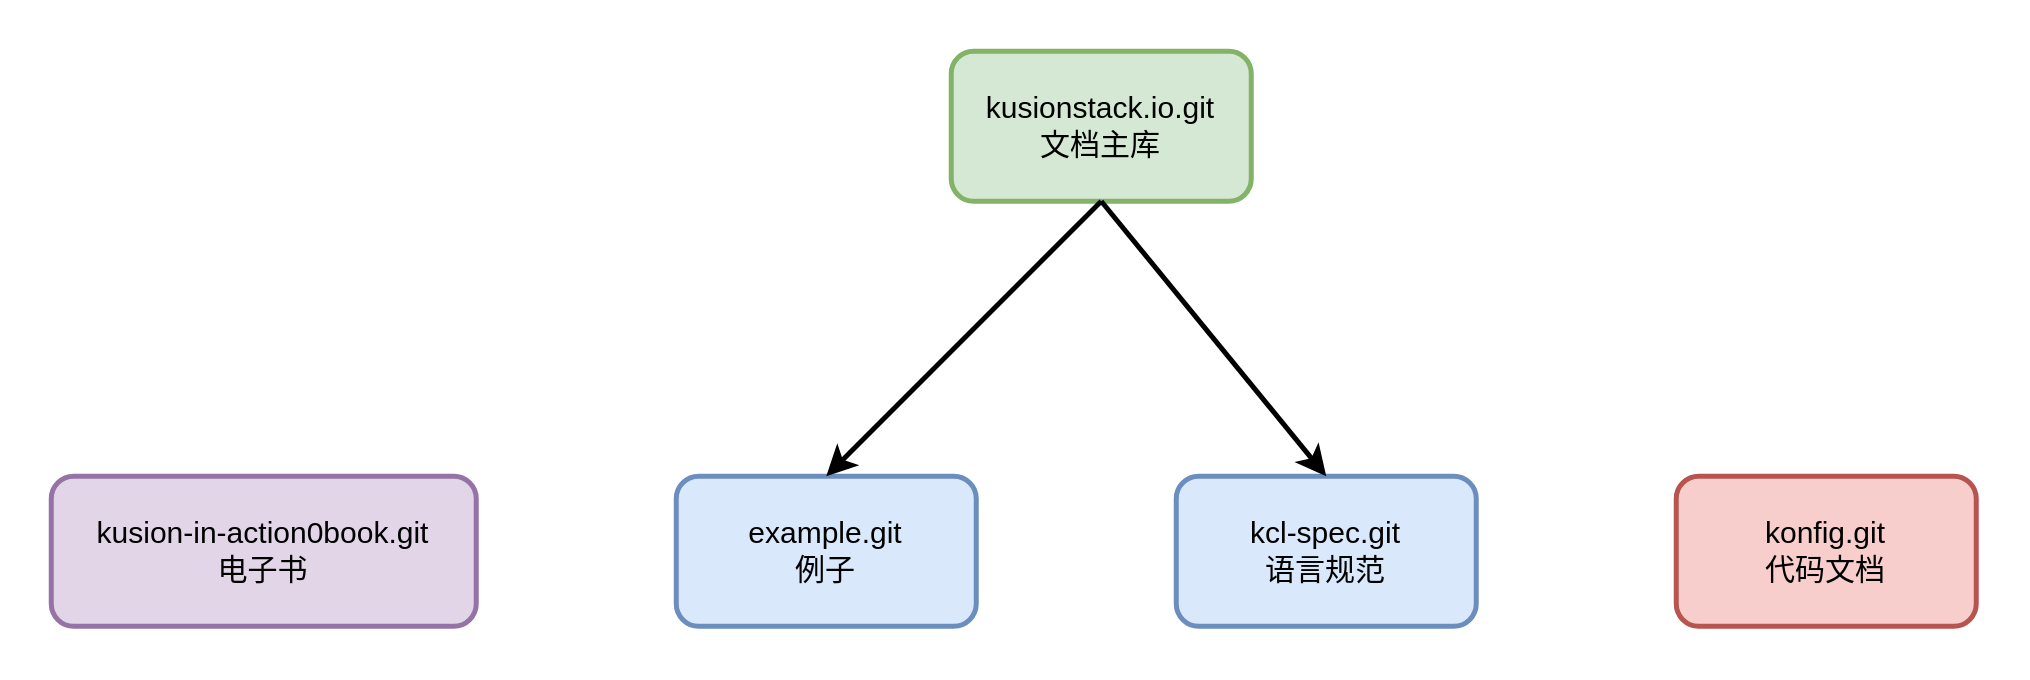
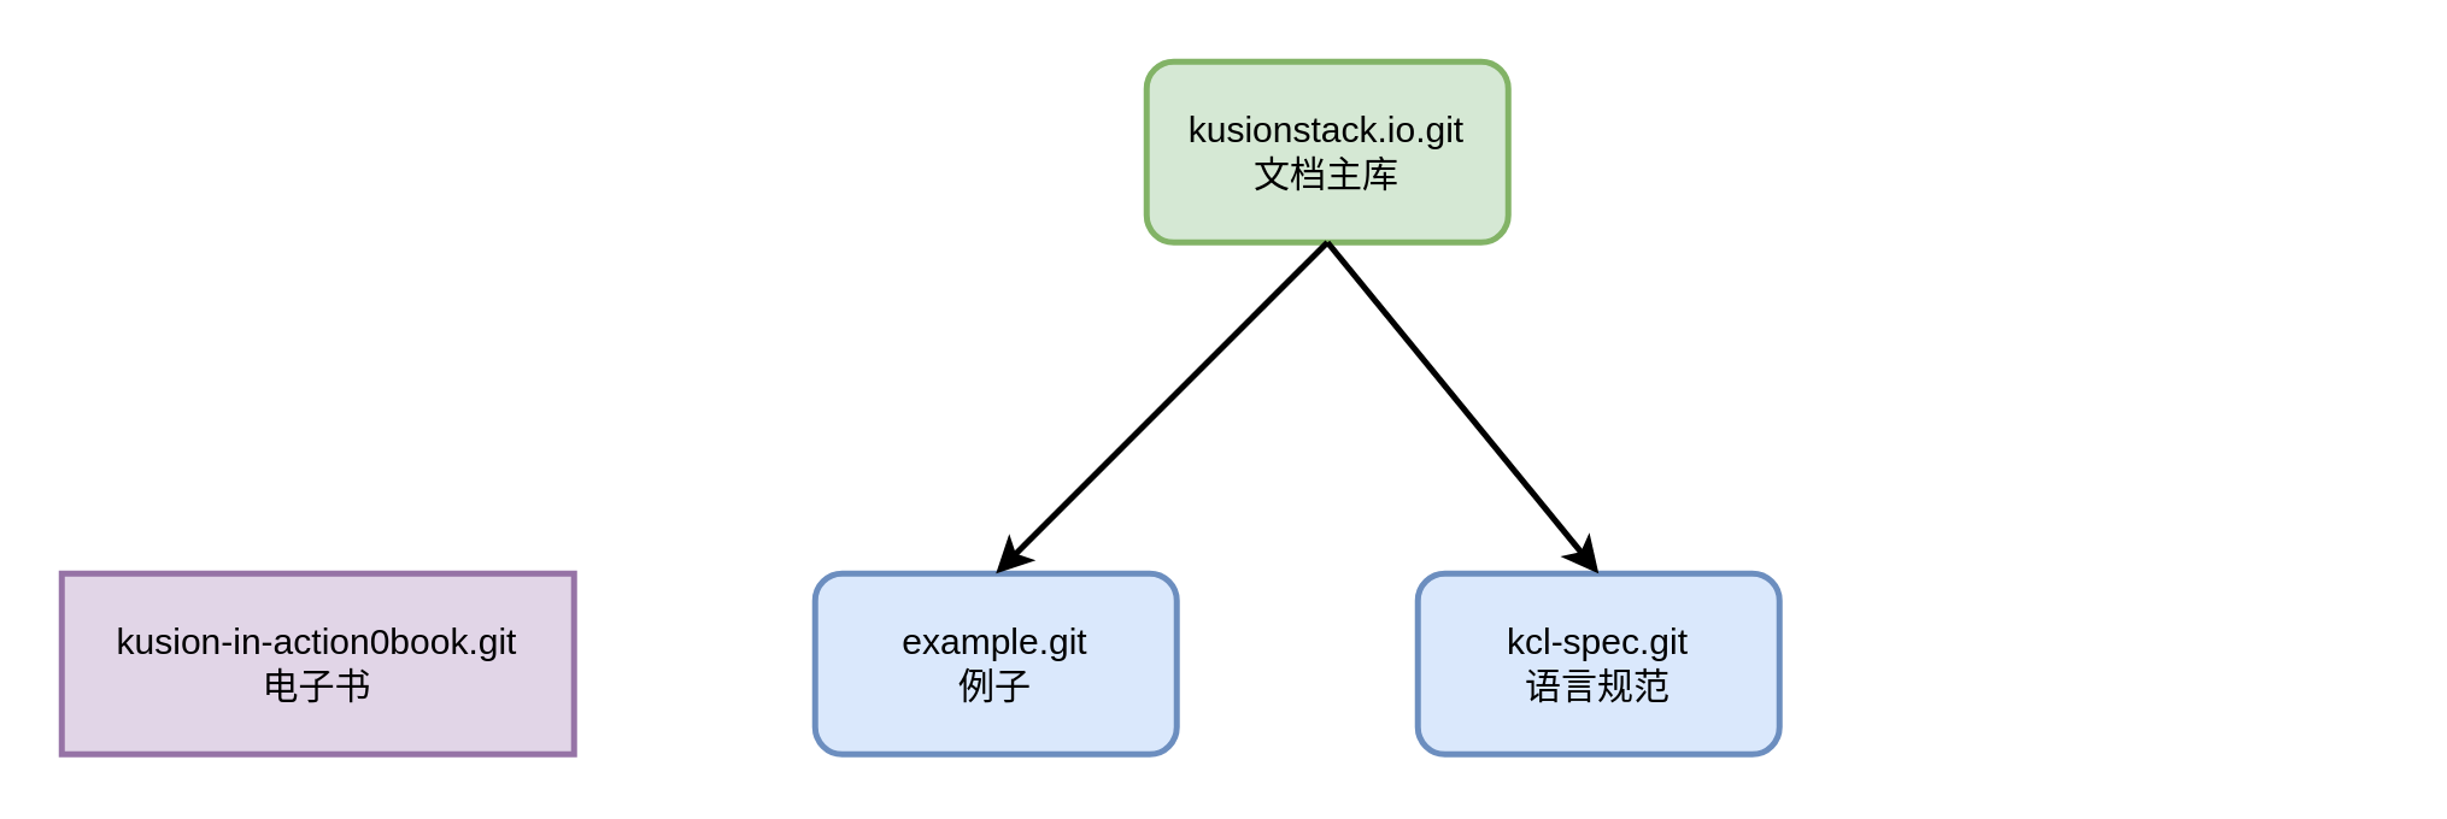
  <mxCell id="0" />
  <mxCell id="1" parent="0" />
  <mxCell id="2" value="kusionstack.io.git&lt;br&gt;文档主库" style="rounded=1;whiteSpace=wrap;html=1;strokeWidth=2;fillColor=#d5e8d4;strokeColor=#82b366;" parent="1" vertex="1"><mxGeometry x="380" y="20" width="120" height="60" as="geometry" /></mxCell>
- <mxCell id="3" value="kusion-in-action0book.git&lt;br&gt;电子书" style="rounded=1;whiteSpace=wrap;html=1;strokeWidth=2;fillColor=#e1d5e7;strokeColor=#9673a6;" parent="1" vertex="1"><mxGeometry x="20" y="190" width="170" height="60" as="geometry" /></mxCell>
+ <mxCell id="3" value="kusion-in-action0book.git&lt;br&gt;电子书" style="whiteSpace=wrap;html=1;strokeWidth=2;fillColor=#e1d5e7;strokeColor=#9673a6;rounded=0;" parent="1" vertex="1"><mxGeometry x="20" y="190" width="170" height="60" as="geometry" /></mxCell>
  <mxCell id="4" value="example.git&lt;br&gt;例子" style="rounded=1;whiteSpace=wrap;html=1;strokeWidth=2;fillColor=#dae8fc;strokeColor=#6c8ebf;" parent="1" vertex="1"><mxGeometry x="270" y="190" width="120" height="60" as="geometry" /></mxCell>
  <mxCell id="5" value="" style="endArrow=classic;html=1;strokeWidth=2;exitX=0.5;exitY=1;exitDx=0;exitDy=0;entryX=0.5;entryY=0;entryDx=0;entryDy=0;entryPerimeter=0;" parent="1" source="2" target="4" edge="1"><mxGeometry width="50" height="50" relative="1" as="geometry"><mxPoint x="-50" y="160" as="sourcePoint" /><mxPoint x="-50" y="220" as="targetPoint" /></mxGeometry></mxCell>
  <mxCell id="6" value="kcl-spec.git&lt;br&gt;语言规范" style="rounded=1;whiteSpace=wrap;html=1;strokeWidth=2;fillColor=#dae8fc;strokeColor=#6c8ebf;" parent="1" vertex="1"><mxGeometry x="470" y="190" width="120" height="60" as="geometry" /></mxCell>
- <mxCell id="7" value="konfig.git&lt;br&gt;代码文档" style="rounded=1;whiteSpace=wrap;html=1;strokeWidth=2;fillColor=#f8cecc;strokeColor=#b85450;" parent="1" vertex="1"><mxGeometry x="670" y="190" width="120" height="60" as="geometry" /></mxCell>
  <mxCell id="8" value="" style="endArrow=classic;html=1;strokeWidth=2;exitX=0.5;exitY=1;exitDx=0;exitDy=0;" parent="1" source="2" edge="1"><mxGeometry width="50" height="50" relative="1" as="geometry"><mxPoint x="450" y="90" as="sourcePoint" /><mxPoint x="530" y="190" as="targetPoint" /></mxGeometry></mxCell>
